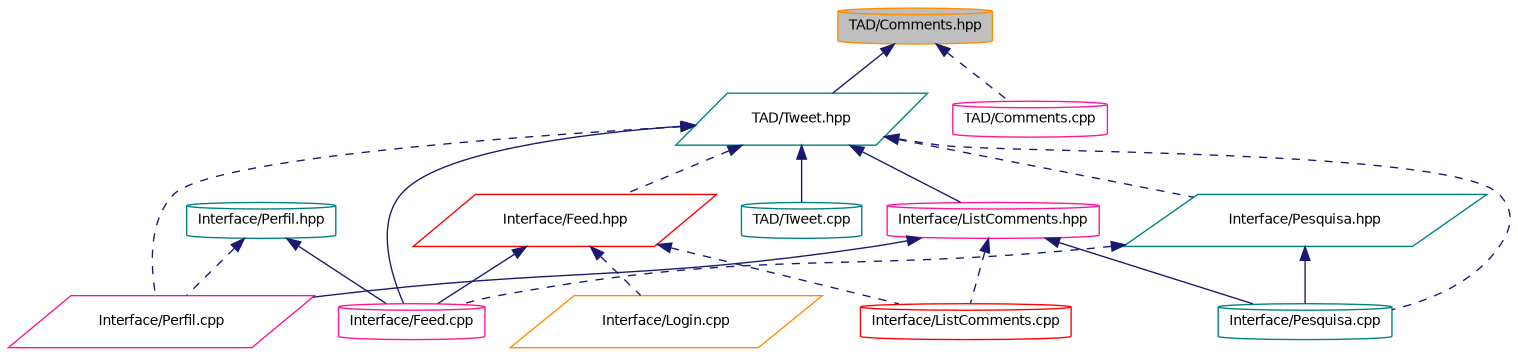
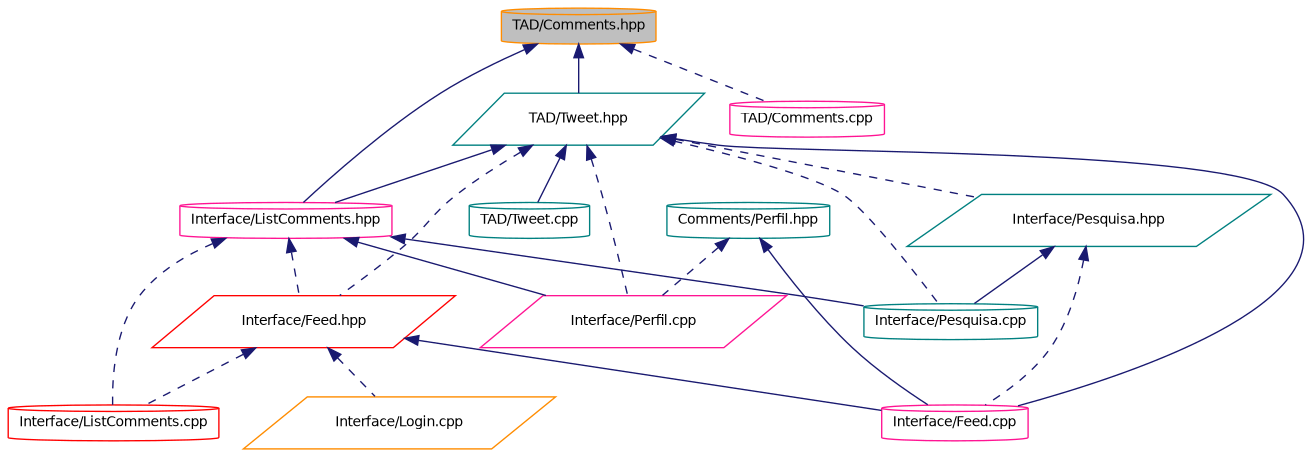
  digraph {
    fontname="DejaVu Sans"
    node [color=teal fillcolor=white fontname="DejaVu Sans" fontsize=10 shape=cylinder style=filled]
    edge [color=midnightblue dir=back fontname="DejaVu Sans" fontsize=10 labelfontname=Helvetica labelfontsize=10 style=dashed]
    n1 [color=darkorange fillcolor=grey75 fontcolor=black height=0.2 label="TAD/Comments.hpp" width=0.4]
    n2 [height=0.2 label="TAD/Tweet.hpp" shape=parallelogram width=0.4]
    n3 [color=deeppink height=0.2 label="Interface/ListComments.hpp" width=0.4]
    n4 [color=deeppink height=0.2 label="TAD/Comments.cpp" width=0.4]
    n5 [color=red height=0.2 label="Interface/Feed.hpp" shape=parallelogram width=0.4]
    n6 [color=deeppink height=0.2 label="Interface/Feed.cpp" width=0.4]
    n7 [color=deeppink height=0.2 label="Interface/Perfil.cpp" shape=parallelogram width=0.4]
    n8 [height=0.2 label="Interface/Pesquisa.cpp" width=0.4]
    n9 [height=0.2 label="Interface/Pesquisa.hpp" shape=parallelogram width=0.4]
    n10 [height=0.2 label="TAD/Tweet.cpp" width=0.4]
    n11 [color=red height=0.2 label="Interface/ListComments.cpp" width=0.4]
    n12 [color=darkorange height=0.2 label="Interface/Login.cpp" shape=parallelogram width=0.4]
-   n13 [height=0.2 label="Interface/Perfil.hpp" width=0.4]
+   n13 [height=0.2 label="Comments/Perfil.hpp" width=0.4]
    n1 -> n2 [style=solid]
+   n1 -> n3 [style=solid]
    n1 -> n4
    n2 -> n3 [style=solid]
    n2 -> n5
    n2 -> n6 [style=solid]
    n2 -> n7
    n2 -> n8
    n2 -> n9
    n2 -> n10 [style=solid]
+   n3 -> n5
    n3 -> n7 [style=solid]
    n3 -> n8 [style=solid]
    n3 -> n11
    n5 -> n6 [style=solid]
    n5 -> n11
    n5 -> n12
    n9 -> n6
    n9 -> n8 [style=solid]
    n13 -> n6 [style=solid]
    n13 -> n7
  }
